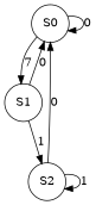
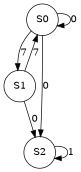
  digraph {
    rankdir=TB
    node [shape=circle]
    n1 [label=S0]
    n2 [label=S1]
    n3 [label=S2]
    n1 -> n1 [label=0]
    n1 -> n2 [label=7]
-   n2 -> n1 [label=0]
-   n2 -> n3 [label=1]
-   n3 -> n1 [label=0]
+   n2 -> n1 [label=7]
+   n2 -> n3 [label=0]
+   n1 -> n3 [label=0]
    n3 -> n3 [label=1]
  }
